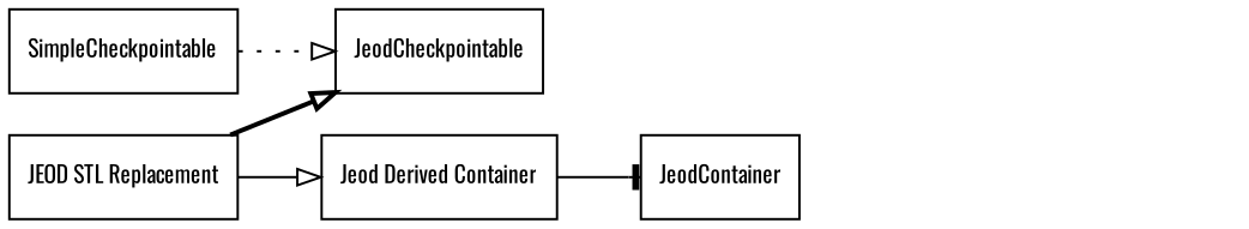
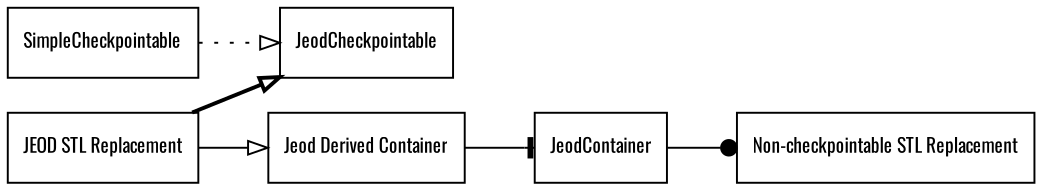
  digraph {
    fontname=Oswald
    rankdir=LR
    node [fontname=Oswald fontsize=10 shape=box]
    edge [arrowhead=onormal fontname=Oswald fontsize=10 style=solid]
    SimpleCheckpointable
    "JEOD STL Replacement"
    JeodCheckpointable
    "Jeod Derived Container"
    JeodContainer
+   "Non-checkpointable STL Replacement"
    subgraph sub_1 {
      rank=same
      SimpleCheckpointable
      "JEOD STL Replacement"
    }
    SimpleCheckpointable -> JeodCheckpointable [style=dotted]
    "JEOD STL Replacement" -> JeodCheckpointable [style=bold]
    "JEOD STL Replacement" -> "Jeod Derived Container"
    "Jeod Derived Container" -> JeodContainer [arrowhead=tee]
+   JeodContainer -> "Non-checkpointable STL Replacement" [arrowhead=dot]
  }
